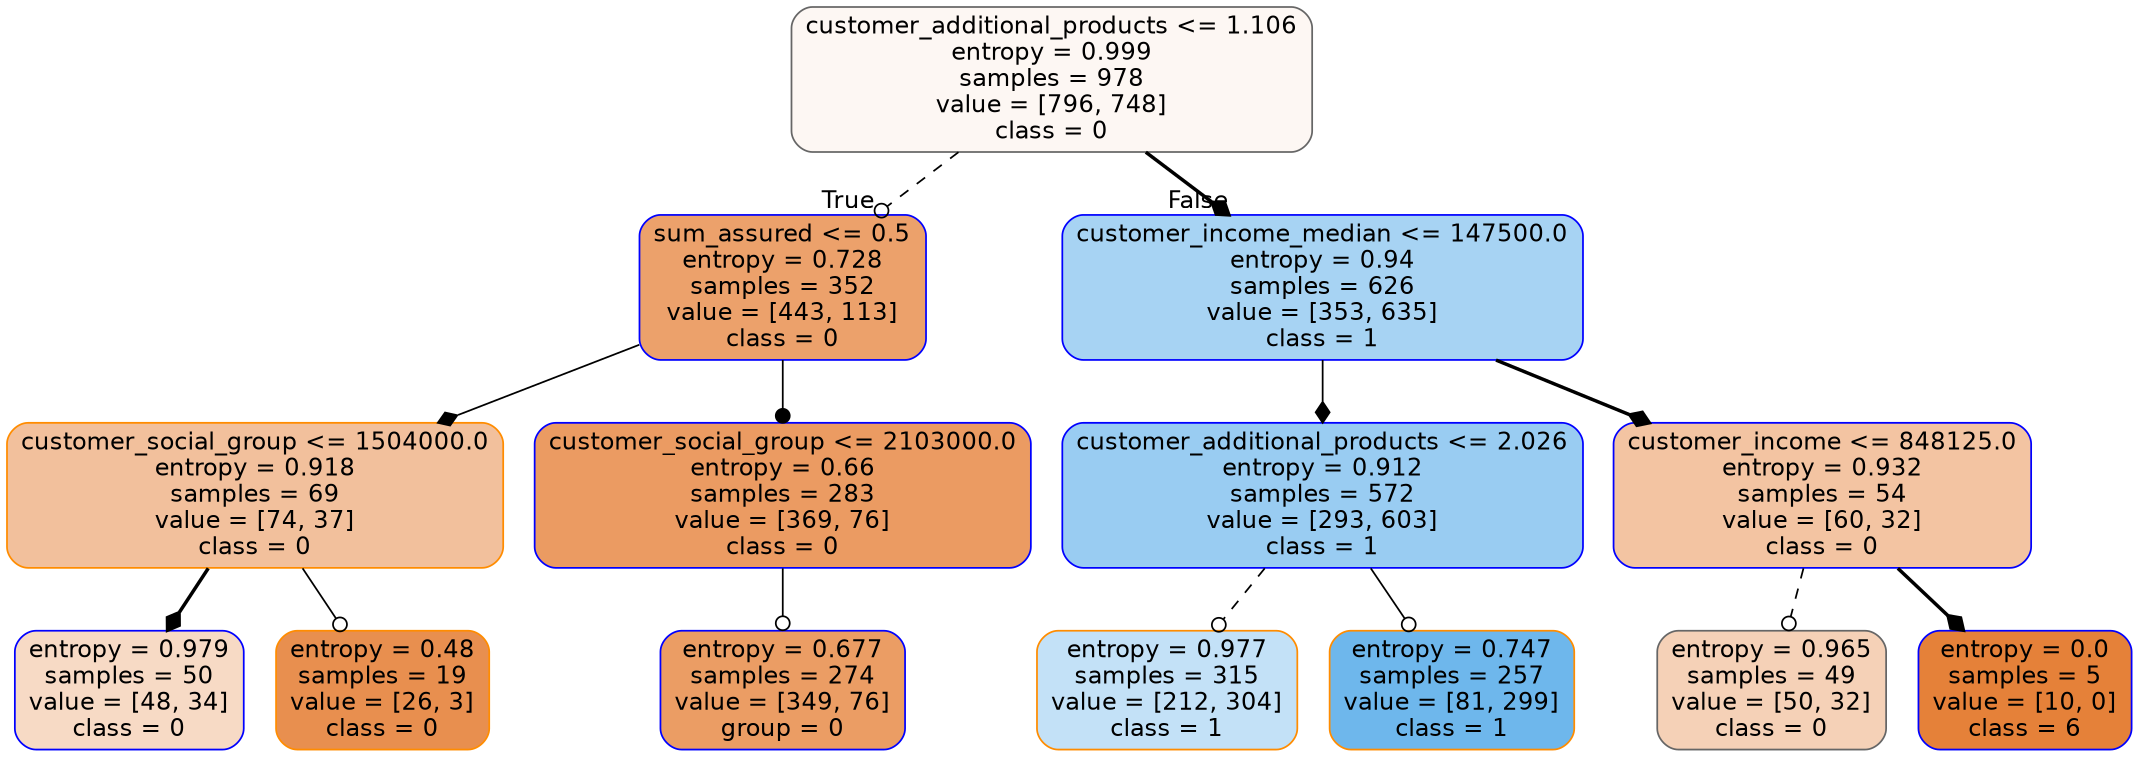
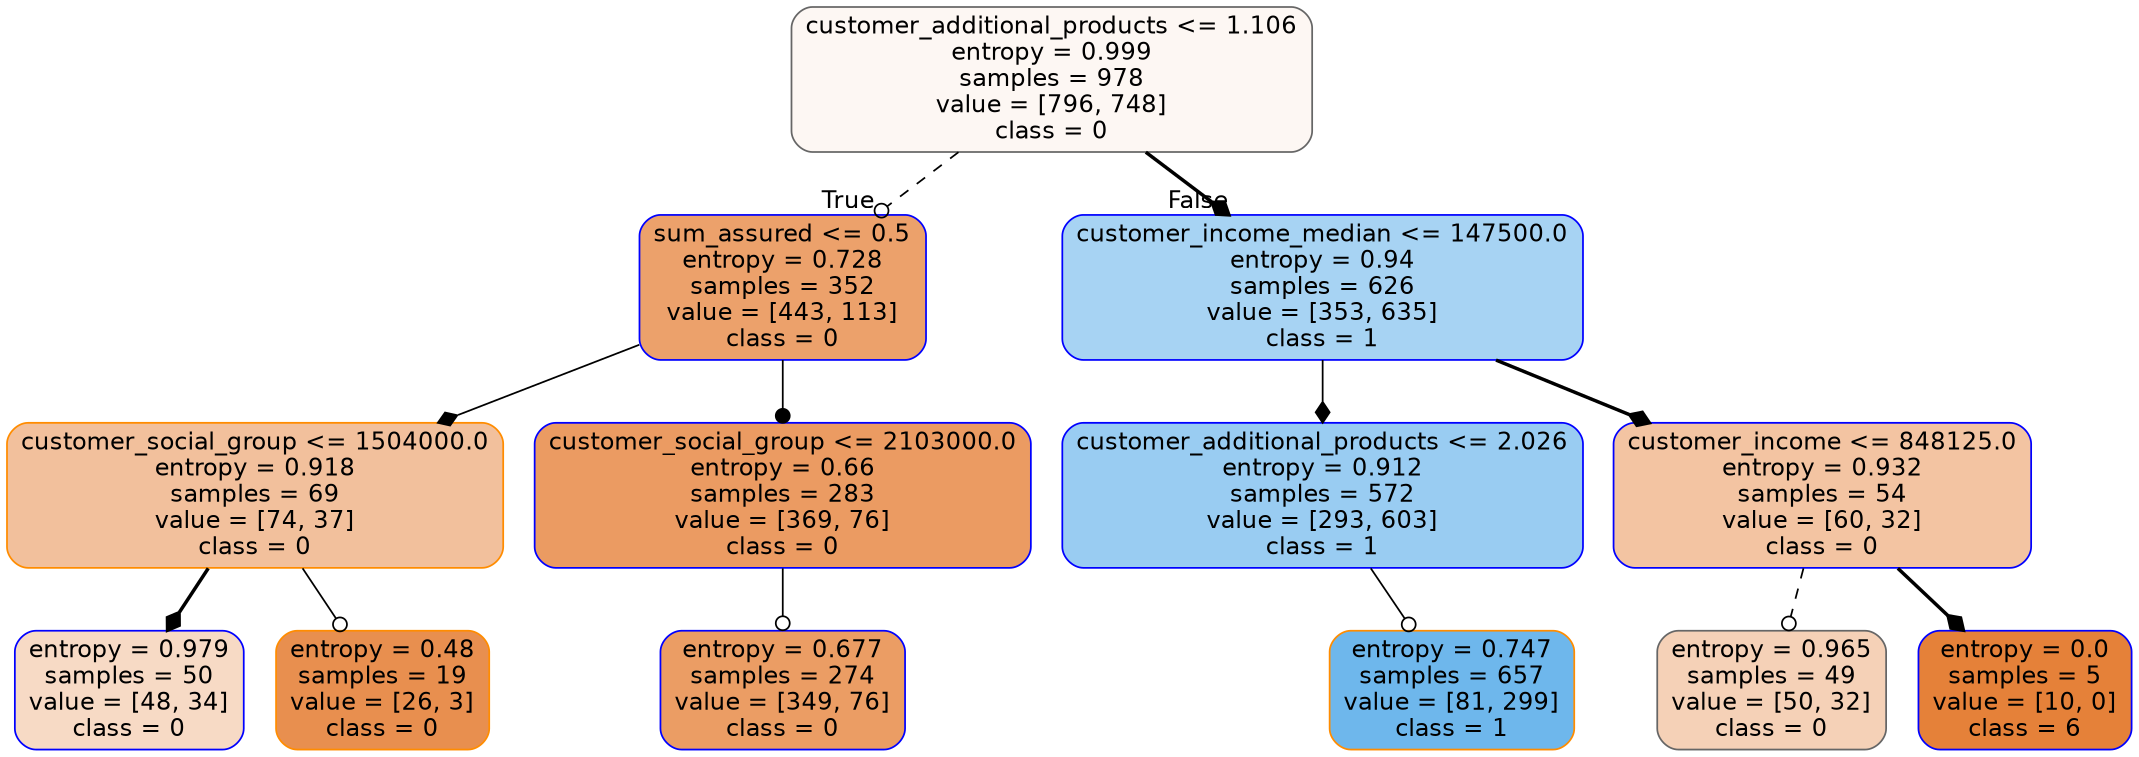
  digraph {
    node [color=blue fontname=helvetica shape=box style="filled, rounded"]
    edge [arrowhead=odot fontname=helvetica style=solid]
    n1 [color=gray40 fillcolor="#e581390f" label="customer_additional_products <= 1.106\nentropy = 0.999\nsamples = 978\nvalue = [796, 748]\nclass = 0"]
    n2 [fillcolor="#e58139be" label="sum_assured <= 0.5\nentropy = 0.728\nsamples = 352\nvalue = [443, 113]\nclass = 0"]
    n3 [fillcolor="#399de571" label="customer_income_median <= 147500.0\nentropy = 0.94\nsamples = 626\nvalue = [353, 635]\nclass = 1"]
    n4 [color=darkorange fillcolor="#e581397f" label="customer_social_group <= 1504000.0\nentropy = 0.918\nsamples = 69\nvalue = [74, 37]\nclass = 0"]
    n5 [fillcolor="#e58139ca" label="customer_social_group <= 2103000.0\nentropy = 0.66\nsamples = 283\nvalue = [369, 76]\nclass = 0"]
    n6 [fillcolor="#399de583" label="customer_additional_products <= 2.026\nentropy = 0.912\nsamples = 572\nvalue = [293, 603]\nclass = 1"]
    n7 [fillcolor="#e5813977" label="customer_income <= 848125.0\nentropy = 0.932\nsamples = 54\nvalue = [60, 32]\nclass = 0"]
    n8 [fillcolor="#e581394a" label="entropy = 0.979\nsamples = 50\nvalue = [48, 34]\nclass = 0"]
    n9 [color=darkorange fillcolor="#e58139e2" label="entropy = 0.48\nsamples = 19\nvalue = [26, 3]\nclass = 0"]
-   n10 [fillcolor="#e58139c7" label="entropy = 0.677\nsamples = 274\nvalue = [349, 76]\ngroup = 0"]
-   n11 [color=darkorange fillcolor="#399de54d" label="entropy = 0.977\nsamples = 315\nvalue = [212, 304]\nclass = 1"]
-   n12 [color=darkorange fillcolor="#399de5ba" label="entropy = 0.747\nsamples = 257\nvalue = [81, 299]\nclass = 1"]
+   n10 [fillcolor="#e58139c7" label="entropy = 0.677\nsamples = 274\nvalue = [349, 76]\nclass = 0"]
+   n12 [color=darkorange fillcolor="#399de5ba" label="entropy = 0.747\nsamples = 657\nvalue = [81, 299]\nclass = 1"]
    n13 [color=gray40 fillcolor="#e581395c" label="entropy = 0.965\nsamples = 49\nvalue = [50, 32]\nclass = 0"]
    n14 [fillcolor="#e58139ff" label="entropy = 0.0\nsamples = 5\nvalue = [10, 0]\nclass = 6"]
    n1 -> n2 [headlabel=True labelangle=45 labeldistance=2.5 style=dashed]
    n1 -> n3 [arrowhead=diamond headlabel=False labelangle=-45 labeldistance=2.5 style=bold]
    n2 -> n4 [arrowhead=diamond]
    n2 -> n5 [arrowhead=dot]
    n3 -> n6 [arrowhead=diamond]
    n3 -> n7 [arrowhead=diamond style=bold]
    n4 -> n8 [arrowhead=diamond style=bold]
    n4 -> n9
    n5 -> n10
-   n6 -> n11 [style=dashed]
    n6 -> n12
    n7 -> n13 [style=dashed]
    n7 -> n14 [arrowhead=diamond style=bold]
  }
